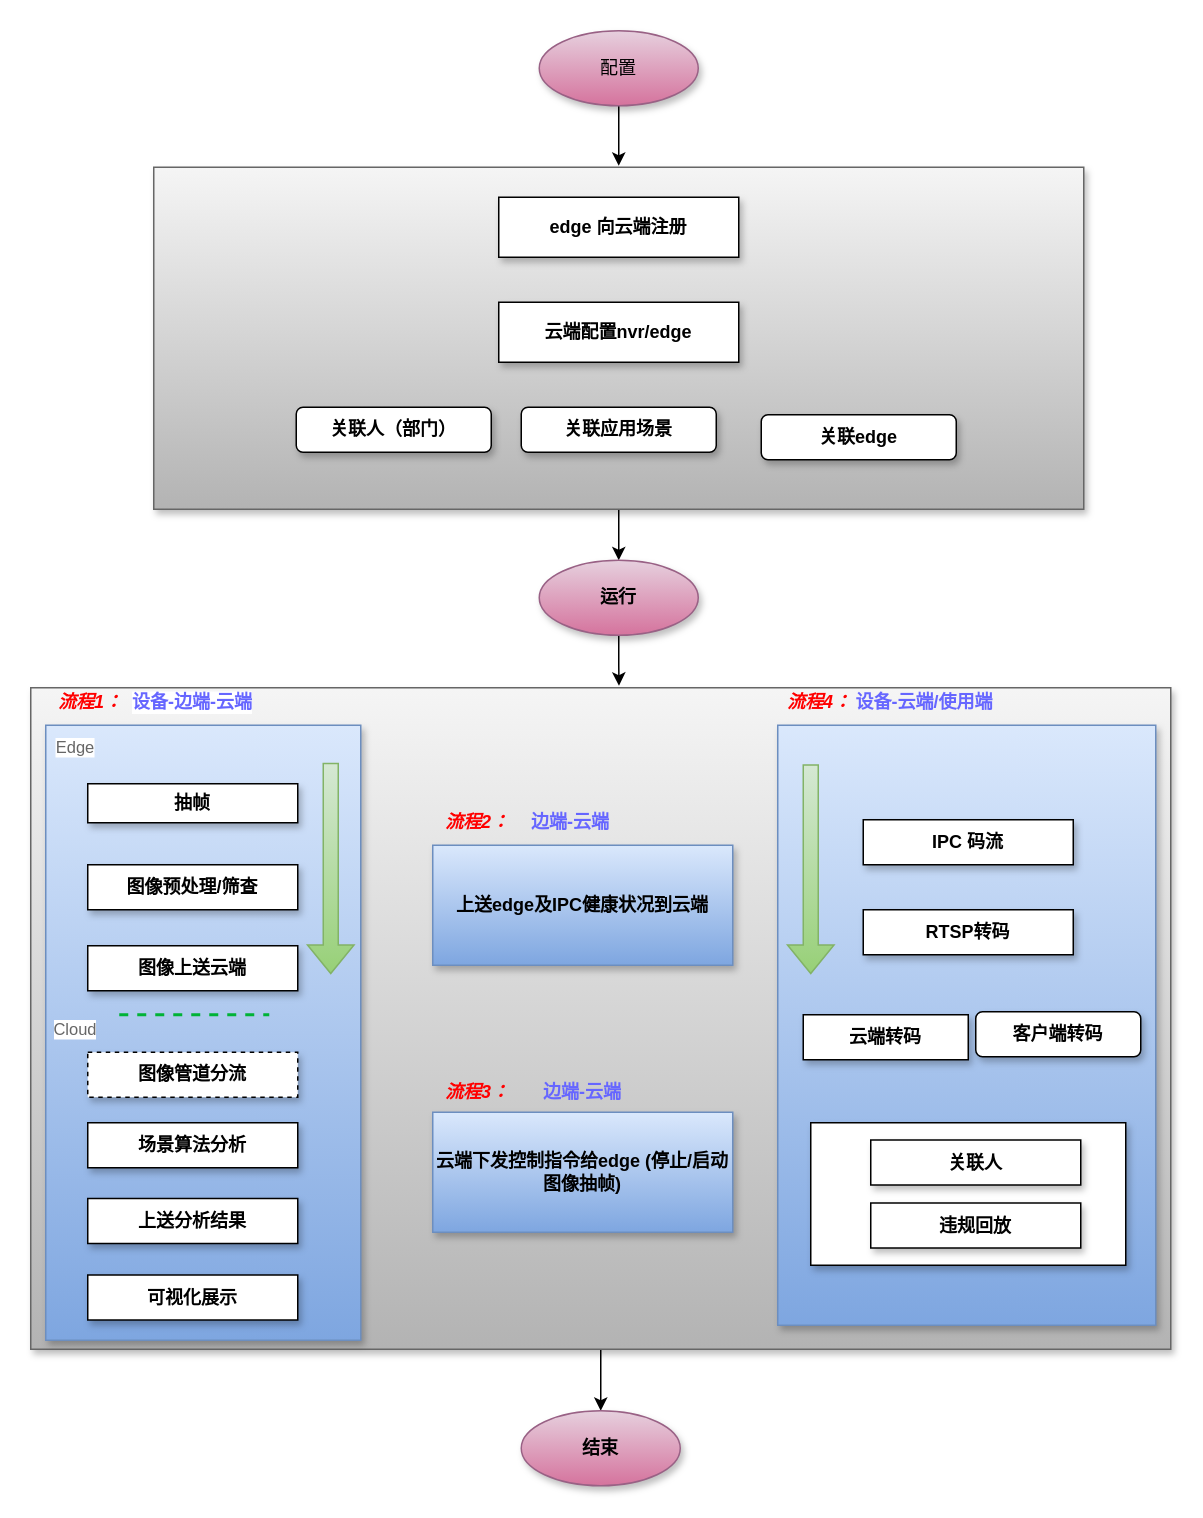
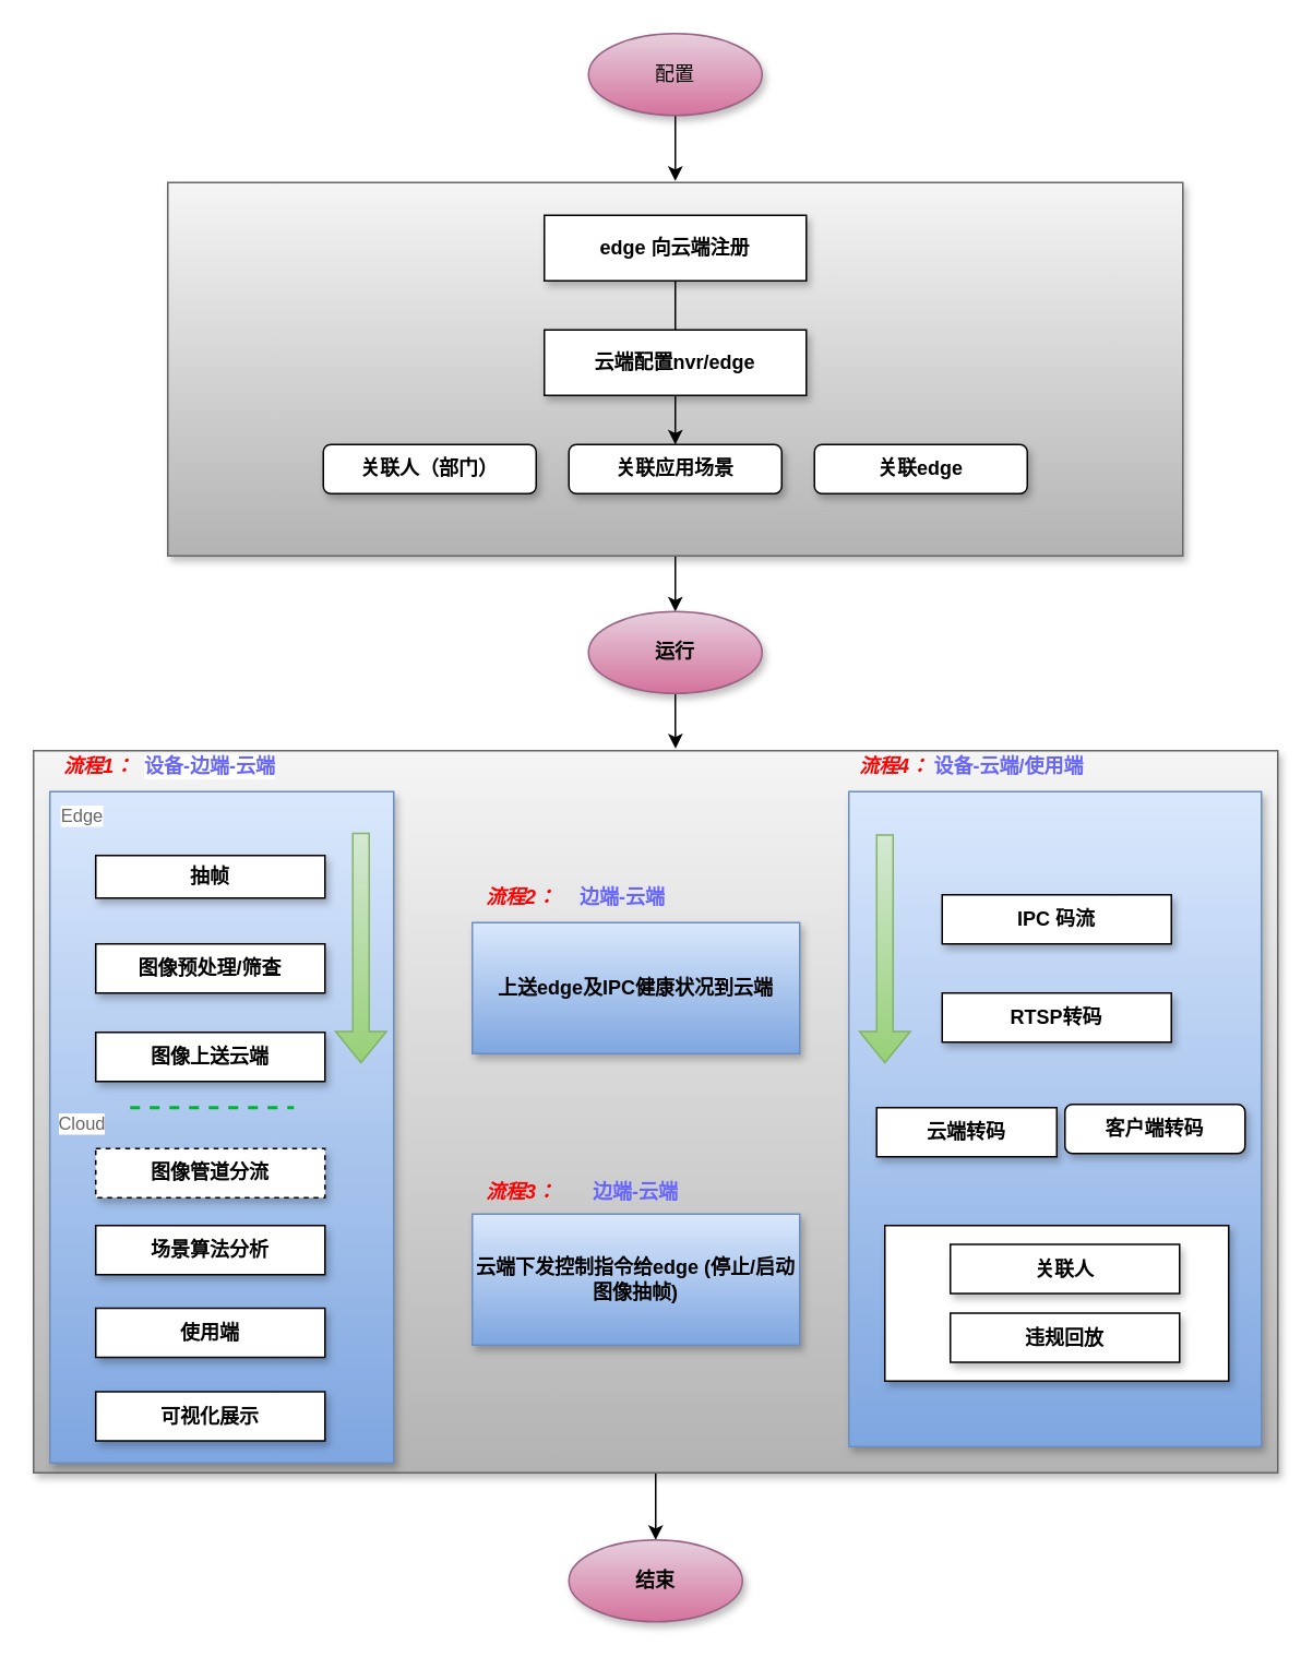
  <mxCell id="0" />
  <mxCell id="1" parent="0" />
  <mxCell id="2" style="edgeStyle=orthogonalEdgeStyle;rounded=0;orthogonalLoop=1;jettySize=auto;html=1;entryX=0.5;entryY=0;entryDx=0;entryDy=0;fontSize=18;fontColor=#666666;" edge="1" parent="1" source="3" target="44"><mxGeometry relative="1" as="geometry" /></mxCell>
  <mxCell id="3" value="" style="rounded=0;whiteSpace=wrap;html=1;shadow=1;fillColor=#f5f5f5;gradientColor=#b3b3b3;strokeColor=#666666;" vertex="1" parent="1"><mxGeometry x="20" y="458" width="760" height="441" as="geometry" /></mxCell>
  <mxCell id="4" style="edgeStyle=orthogonalEdgeStyle;rounded=0;orthogonalLoop=1;jettySize=auto;html=1;entryX=0.5;entryY=0;entryDx=0;entryDy=0;" edge="1" parent="1" source="5" target="39"><mxGeometry relative="1" as="geometry" /></mxCell>
  <mxCell id="5" value="" style="rounded=0;whiteSpace=wrap;html=1;shadow=1;fillColor=#f5f5f5;gradientColor=#b3b3b3;strokeColor=#666666;" vertex="1" parent="1"><mxGeometry x="102" y="111" width="620" height="228" as="geometry" /></mxCell>
  <mxCell id="6" value="" style="rounded=0;whiteSpace=wrap;html=1;shadow=1;fillColor=#dae8fc;gradientColor=#7ea6e0;strokeColor=#6c8ebf;" vertex="1" parent="1"><mxGeometry x="518" y="483" width="252" height="400" as="geometry" /></mxCell>
  <mxCell id="7" value="" style="rounded=0;whiteSpace=wrap;html=1;shadow=1;fillColor=#dae8fc;gradientColor=#7ea6e0;strokeColor=#6c8ebf;" vertex="1" parent="1"><mxGeometry x="30" y="483" width="210" height="410" as="geometry" /></mxCell>
  <mxCell id="8" value="" style="rounded=0;whiteSpace=wrap;html=1;shadow=1;" vertex="1" parent="1"><mxGeometry x="540" y="748" width="210" height="95" as="geometry" /></mxCell>
+ <mxCell id="9" value="" style="edgeStyle=orthogonalEdgeStyle;rounded=0;orthogonalLoop=1;jettySize=auto;html=1;" edge="1" parent="1" source="10" target="13"><mxGeometry relative="1" as="geometry" /></mxCell>
  <mxCell id="10" value="edge 向云端注册" style="rounded=0;whiteSpace=wrap;html=1;shadow=1;fontStyle=1" vertex="1" parent="1"><mxGeometry x="332" y="131" width="160" height="40" as="geometry" /></mxCell>
  <mxCell id="11" value="云端配置nvr/edge" style="rounded=0;whiteSpace=wrap;html=1;shadow=1;fontStyle=1" vertex="1" parent="1"><mxGeometry x="332" y="201" width="160" height="40" as="geometry" /></mxCell>
  <mxCell id="12" value="关联人（部门）" style="rounded=1;whiteSpace=wrap;html=1;shadow=1;fontStyle=1" vertex="1" parent="1"><mxGeometry x="197" y="271" width="130" height="30" as="geometry" /></mxCell>
  <mxCell id="13" value="关联应用场景" style="rounded=1;whiteSpace=wrap;html=1;shadow=1;fontStyle=1" vertex="1" parent="1"><mxGeometry x="347" y="271" width="130" height="30" as="geometry" /></mxCell>
- <mxCell id="14" value="关联edge" style="rounded=1;whiteSpace=wrap;html=1;shadow=1;fontStyle=1" vertex="1" parent="1"><mxGeometry x="507" y="276" width="130" height="30" as="geometry" /></mxCell>
+ <mxCell id="14" value="关联edge" style="rounded=1;whiteSpace=wrap;html=1;shadow=1;fontStyle=1" vertex="1" parent="1"><mxGeometry x="497" y="271" width="130" height="30" as="geometry" /></mxCell>
  <mxCell id="15" value="抽帧" style="rounded=0;whiteSpace=wrap;html=1;shadow=1;fontStyle=1" vertex="1" parent="1"><mxGeometry x="58" y="522" width="140" height="26" as="geometry" /></mxCell>
  <mxCell id="16" value="图像预处理/筛查" style="rounded=0;whiteSpace=wrap;html=1;shadow=1;fontStyle=1" vertex="1" parent="1"><mxGeometry x="58" y="576" width="140" height="30" as="geometry" /></mxCell>
  <mxCell id="17" value="图像上送云端" style="rounded=0;whiteSpace=wrap;html=1;shadow=1;fontStyle=1" vertex="1" parent="1"><mxGeometry x="58" y="630" width="140" height="30" as="geometry" /></mxCell>
  <mxCell id="18" value="图像管道分流" style="rounded=0;whiteSpace=wrap;html=1;shadow=1;fontStyle=1;dashed=1;" vertex="1" parent="1"><mxGeometry x="58" y="701" width="140" height="30" as="geometry" /></mxCell>
  <mxCell id="19" value="场景算法分析" style="rounded=0;whiteSpace=wrap;html=1;shadow=1;fontStyle=1" vertex="1" parent="1"><mxGeometry x="58" y="748" width="140" height="30" as="geometry" /></mxCell>
- <mxCell id="20" value="上送分析结果" style="rounded=0;whiteSpace=wrap;html=1;shadow=1;fontStyle=1" vertex="1" parent="1"><mxGeometry x="58" y="798.5" width="140" height="30" as="geometry" /></mxCell>
+ <mxCell id="20" value="使用端" style="rounded=0;whiteSpace=wrap;html=1;shadow=1;fontStyle=1" vertex="1" parent="1"><mxGeometry x="58" y="798.5" width="140" height="30" as="geometry" /></mxCell>
  <mxCell id="21" value="可视化展示" style="rounded=0;whiteSpace=wrap;html=1;shadow=1;fontStyle=1" vertex="1" parent="1"><mxGeometry x="58" y="849.5" width="140" height="30" as="geometry" /></mxCell>
  <mxCell id="22" value="IPC 码流" style="rounded=0;whiteSpace=wrap;html=1;shadow=1;fontStyle=1" vertex="1" parent="1"><mxGeometry x="575" y="546" width="140" height="30" as="geometry" /></mxCell>
  <mxCell id="23" value="RTSP转码" style="rounded=0;whiteSpace=wrap;html=1;shadow=1;fontStyle=1" vertex="1" parent="1"><mxGeometry x="575" y="606" width="140" height="30" as="geometry" /></mxCell>
  <mxCell id="24" value="客户端转码" style="whiteSpace=wrap;html=1;shadow=1;fontStyle=1;rounded=1;" vertex="1" parent="1"><mxGeometry x="650" y="674" width="110" height="30" as="geometry" /></mxCell>
  <mxCell id="25" value="云端转码" style="rounded=0;whiteSpace=wrap;html=1;shadow=1;fontStyle=1" vertex="1" parent="1"><mxGeometry x="535" y="676" width="110" height="30" as="geometry" /></mxCell>
  <mxCell id="26" value="违规回放" style="rounded=0;whiteSpace=wrap;html=1;shadow=1;fontStyle=1" vertex="1" parent="1"><mxGeometry x="580" y="801.5" width="140" height="30" as="geometry" /></mxCell>
  <mxCell id="27" value="关联人" style="rounded=0;whiteSpace=wrap;html=1;shadow=1;fontStyle=1" vertex="1" parent="1"><mxGeometry x="580" y="759.5" width="140" height="30" as="geometry" /></mxCell>
  <mxCell id="28" value="上送edge及IPC健康状况到云端" style="rounded=0;whiteSpace=wrap;html=1;shadow=1;fontStyle=1;fillColor=#dae8fc;gradientColor=#7ea6e0;strokeColor=#6c8ebf;" vertex="1" parent="1"><mxGeometry x="288" y="563" width="200" height="80" as="geometry" /></mxCell>
  <mxCell id="29" value="云端下发控制指令给edge (停止/启动图像抽帧)" style="rounded=0;whiteSpace=wrap;html=1;shadow=1;fontStyle=1;fillColor=#dae8fc;gradientColor=#7ea6e0;strokeColor=#6c8ebf;" vertex="1" parent="1"><mxGeometry x="288" y="741" width="200" height="80" as="geometry" /></mxCell>
  <mxCell id="30" value="设备-边端-云端" style="text;html=1;strokeColor=none;fillColor=none;align=center;verticalAlign=middle;whiteSpace=wrap;rounded=0;shadow=1;fontStyle=1;fontColor=#6666FF;labelBackgroundColor=default;" vertex="1" parent="1"><mxGeometry x="73" y="453" width="110" height="30" as="geometry" /></mxCell>
  <mxCell id="31" value="流程1：" style="text;html=1;strokeColor=none;fillColor=none;align=center;verticalAlign=middle;whiteSpace=wrap;rounded=0;shadow=1;fontColor=#FF0000;fontStyle=3" vertex="1" parent="1"><mxGeometry x="30" y="453" width="60" height="30" as="geometry" /></mxCell>
  <mxCell id="32" value="流程2：" style="text;html=1;strokeColor=none;fillColor=none;align=center;verticalAlign=middle;whiteSpace=wrap;rounded=0;shadow=1;fontStyle=3;fontColor=#FF0000;" vertex="1" parent="1"><mxGeometry x="288" y="533" width="60" height="30" as="geometry" /></mxCell>
  <mxCell id="33" value="流程3：" style="text;html=1;strokeColor=none;fillColor=none;align=center;verticalAlign=middle;whiteSpace=wrap;rounded=0;shadow=1;fontColor=#FF0000;fontStyle=3" vertex="1" parent="1"><mxGeometry x="288" y="713" width="60" height="30" as="geometry" /></mxCell>
  <mxCell id="34" value="边端-云端" style="text;html=1;strokeColor=none;fillColor=none;align=center;verticalAlign=middle;whiteSpace=wrap;rounded=0;shadow=1;fontColor=#6666FF;fontStyle=1" vertex="1" parent="1"><mxGeometry x="325" y="533" width="110" height="30" as="geometry" /></mxCell>
  <mxCell id="35" value="边端-云端" style="text;html=1;strokeColor=none;fillColor=none;align=center;verticalAlign=middle;whiteSpace=wrap;rounded=0;shadow=1;fontStyle=1;fontColor=#6666FF;" vertex="1" parent="1"><mxGeometry x="333" y="713" width="110" height="30" as="geometry" /></mxCell>
  <mxCell id="36" value="流程4：" style="text;html=1;strokeColor=none;fillColor=none;align=center;verticalAlign=middle;whiteSpace=wrap;rounded=0;shadow=1;fontStyle=3;fontColor=#FF0000;" vertex="1" parent="1"><mxGeometry x="516" y="453" width="60" height="30" as="geometry" /></mxCell>
  <mxCell id="37" value="设备-云端/使用端" style="text;html=1;strokeColor=none;fillColor=none;align=center;verticalAlign=middle;whiteSpace=wrap;rounded=0;shadow=1;fontStyle=1;fontColor=#6666FF;" vertex="1" parent="1"><mxGeometry x="561" y="453" width="110" height="30" as="geometry" /></mxCell>
  <mxCell id="38" style="edgeStyle=orthogonalEdgeStyle;rounded=0;orthogonalLoop=1;jettySize=auto;html=1;entryX=0.516;entryY=-0.003;entryDx=0;entryDy=0;entryPerimeter=0;" edge="1" parent="1" source="39" target="3"><mxGeometry relative="1" as="geometry" /></mxCell>
  <mxCell id="39" value="运行" style="ellipse;whiteSpace=wrap;html=1;rounded=1;shadow=1;fillColor=#e6d0de;gradientColor=#d5739d;strokeColor=#996185;fontStyle=1" vertex="1" parent="1"><mxGeometry x="359" y="373" width="106" height="50" as="geometry" /></mxCell>
  <mxCell id="40" value="" style="shape=flexArrow;endArrow=classic;html=1;rounded=0;fontSize=18;fontColor=#6666FF;fillColor=#d5e8d4;gradientColor=#97d077;strokeColor=#82b366;" edge="1" parent="1"><mxGeometry width="50" height="50" relative="1" as="geometry"><mxPoint x="220" y="508" as="sourcePoint" /><mxPoint x="220" y="649" as="targetPoint" /></mxGeometry></mxCell>
  <mxCell id="41" value="" style="shape=flexArrow;endArrow=classic;html=1;rounded=0;fontSize=18;fontColor=#6666FF;fillColor=#d5e8d4;gradientColor=#97d077;strokeColor=#82b366;" edge="1" parent="1"><mxGeometry width="50" height="50" relative="1" as="geometry"><mxPoint x="540" y="509" as="sourcePoint" /><mxPoint x="540" y="649" as="targetPoint" /></mxGeometry></mxCell>
  <mxCell id="42" style="edgeStyle=orthogonalEdgeStyle;rounded=0;orthogonalLoop=1;jettySize=auto;html=1;fontSize=18;fontColor=#666666;" edge="1" parent="1" source="43"><mxGeometry relative="1" as="geometry"><mxPoint x="412" y="110" as="targetPoint" /></mxGeometry></mxCell>
  <mxCell id="43" value="配置" style="ellipse;whiteSpace=wrap;html=1;rounded=1;shadow=1;fillColor=#e6d0de;gradientColor=#d5739d;strokeColor=#996185;" vertex="1" parent="1"><mxGeometry x="359" y="20" width="106" height="50" as="geometry" /></mxCell>
  <mxCell id="44" value="结束" style="ellipse;whiteSpace=wrap;html=1;rounded=1;shadow=1;fillColor=#e6d0de;gradientColor=#d5739d;strokeColor=#996185;fontStyle=1" vertex="1" parent="1"><mxGeometry x="347" y="940" width="106" height="50" as="geometry" /></mxCell>
  <mxCell id="45" value="" style="edgeStyle=none;rounded=0;html=1;entryX=0;entryY=0.5;jettySize=auto;orthogonalLoop=1;strokeColor=#00B336;strokeWidth=2;fontColor=#000000;jumpStyle=none;endArrow=none;endFill=0;startArrow=none;dashed=1;fontSize=18;endSize=3;startSize=7;" edge="1" parent="1"><mxGeometry width="100" relative="1" as="geometry"><mxPoint x="79" y="676" as="sourcePoint" /><mxPoint x="179" y="676" as="targetPoint" /></mxGeometry></mxCell>
  <mxCell id="46" value="Edge" style="text;html=1;strokeColor=none;fillColor=none;align=center;verticalAlign=middle;whiteSpace=wrap;rounded=0;shadow=1;labelBackgroundColor=default;fontSize=11;fontColor=#666666;" vertex="1" parent="1"><mxGeometry x="20" y="483" width="60" height="30" as="geometry" /></mxCell>
  <mxCell id="47" value="Cloud" style="text;html=1;strokeColor=none;fillColor=none;align=center;verticalAlign=middle;whiteSpace=wrap;rounded=0;shadow=1;labelBackgroundColor=default;fontSize=11;fontColor=#666666;" vertex="1" parent="1"><mxGeometry x="20" y="671" width="60" height="30" as="geometry" /></mxCell>
